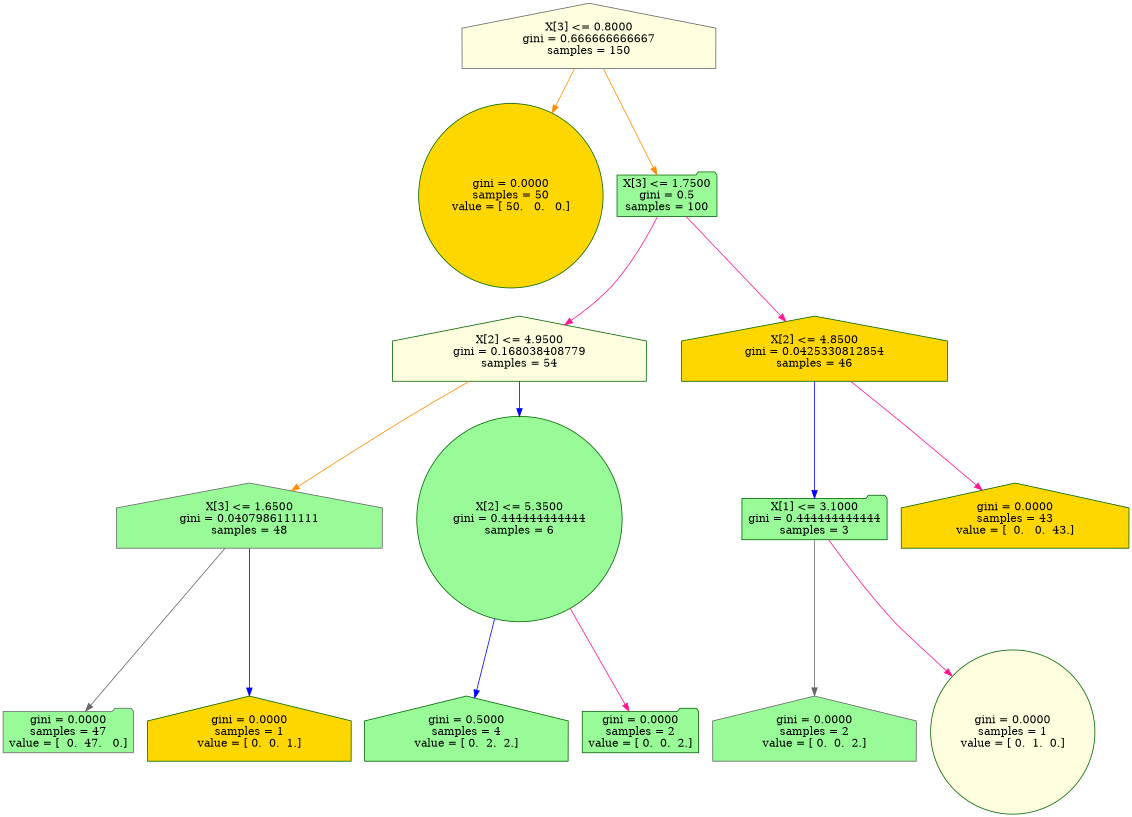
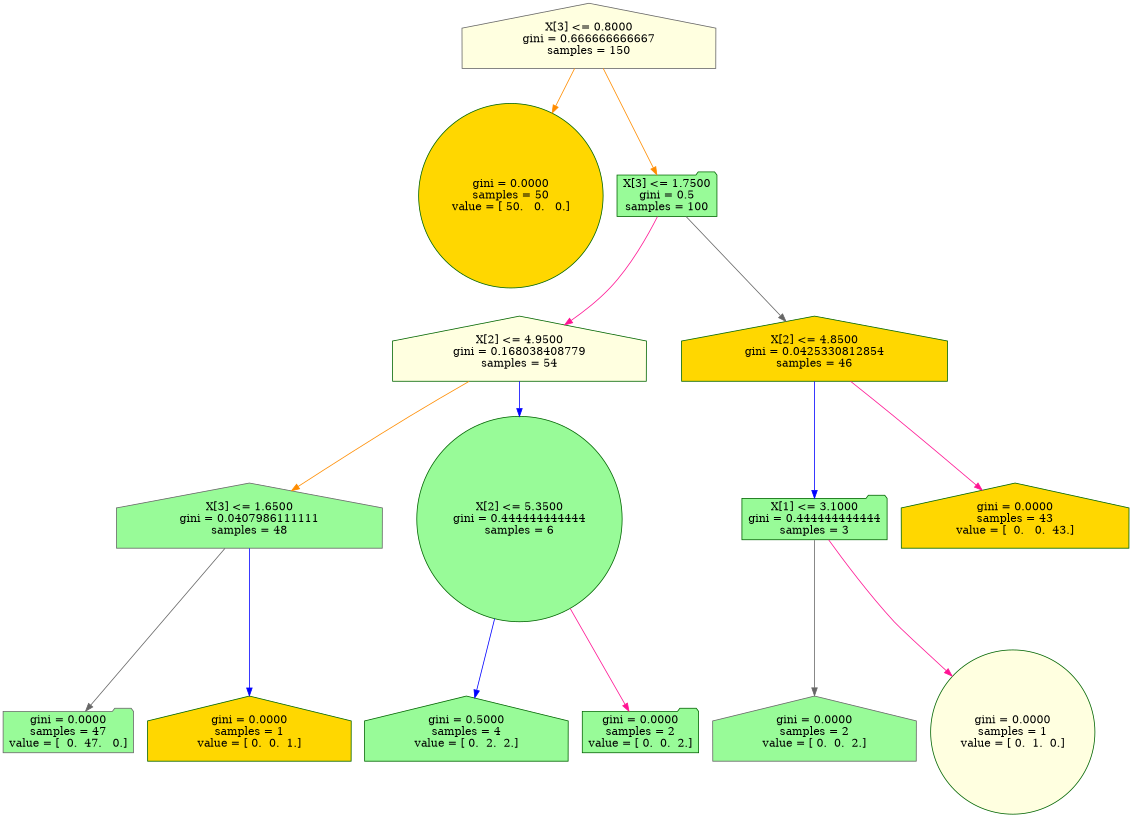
  digraph {
    node [color=darkgreen fillcolor=palegreen shape=house style=filled]
    edge [color=deeppink]
    n1 [color=gray40 fillcolor=lightyellow label="X[3] <= 0.8000\ngini = 0.666666666667\nsamples = 150"]
    n2 [fillcolor=gold label="gini = 0.0000\nsamples = 50\nvalue = [ 50.   0.   0.]" shape=circle]
    n3 [label="X[3] <= 1.7500\ngini = 0.5\nsamples = 100" shape=folder]
    n4 [fillcolor=lightyellow label="X[2] <= 4.9500\ngini = 0.168038408779\nsamples = 54"]
    n5 [fillcolor=gold label="X[2] <= 4.8500\ngini = 0.0425330812854\nsamples = 46"]
    n6 [color=gray40 label="X[3] <= 1.6500\ngini = 0.0407986111111\nsamples = 48"]
    n7 [label="X[2] <= 5.3500\ngini = 0.444444444444\nsamples = 6" shape=circle]
    n8 [label="X[1] <= 3.1000\ngini = 0.444444444444\nsamples = 3" shape=folder]
    n9 [fillcolor=gold label="gini = 0.0000\nsamples = 43\nvalue = [  0.   0.  43.]"]
    n10 [color=gray40 label="gini = 0.0000\nsamples = 47\nvalue = [  0.  47.   0.]" shape=folder]
    n11 [fillcolor=gold label="gini = 0.0000\nsamples = 1\nvalue = [ 0.  0.  1.]"]
    n12 [label="gini = 0.5000\nsamples = 4\nvalue = [ 0.  2.  2.]"]
    n13 [label="gini = 0.0000\nsamples = 2\nvalue = [ 0.  0.  2.]" shape=folder]
    n14 [color=gray40 label="gini = 0.0000\nsamples = 2\nvalue = [ 0.  0.  2.]"]
    n15 [fillcolor=lightyellow label="gini = 0.0000\nsamples = 1\nvalue = [ 0.  1.  0.]" shape=circle]
    n1 -> n2 [color=darkorange]
    n1 -> n3 [color=darkorange]
    n3 -> n4
-   n3 -> n5
+   n3 -> n5 [color=gray40]
    n4 -> n6 [color=darkorange]
    n4 -> n7 [color=blue]
    n5 -> n8 [color=blue]
    n5 -> n9
    n6 -> n10 [color=gray40]
    n6 -> n11 [color=blue]
    n7 -> n12 [color=blue]
    n7 -> n13
    n8 -> n14 [color=gray40]
    n8 -> n15
  }
